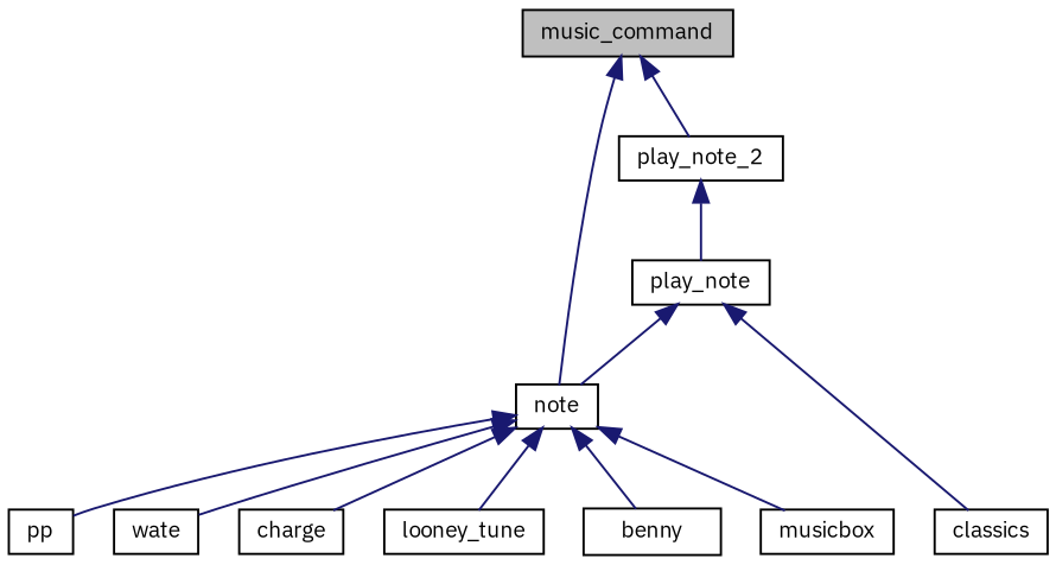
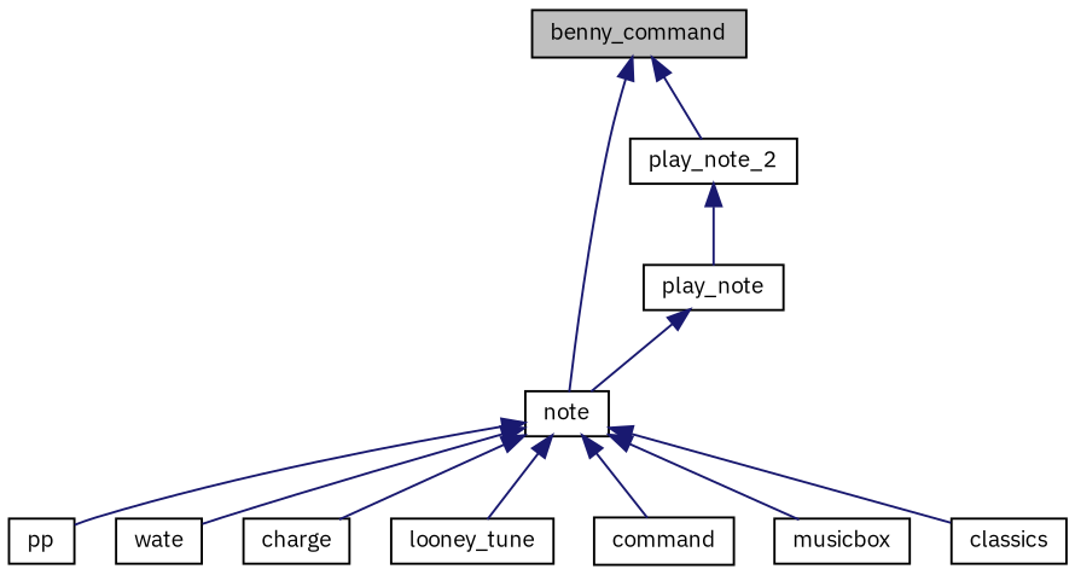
  digraph {
    fontname="IBM Plex Sans"
    rankdir=TB
    node [color=black fillcolor=white fontname="IBM Plex Sans" fontsize=10 shape=record style=filled]
    edge [color=midnightblue dir=back fontname="IBM Plex Sans" fontsize=10 labelfontname=Helvetica labelfontsize=10 style=solid]
-   n1 [fillcolor=grey75 fontcolor=black height=0.2 label=music_command width=0.4]
+   n1 [fillcolor=grey75 fontcolor=black height=0.2 label=benny_command width=0.4]
    n2 [height=0.2 label=note width=0.4]
    n3 [height=0.2 label=play_note_2 width=0.4]
    n4 [height=0.2 label=pp width=0.4]
    n5 [height=0.2 label=wate width=0.4]
    n6 [height=0.2 label=classics width=0.4]
    n7 [height=0.2 label=charge width=0.4]
    n8 [height=0.2 label=looney_tune width=0.4]
-   n9 [height=0.2 label=benny width=0.4]
+   n9 [height=0.2 label=command width=0.4]
    n10 [height=0.2 label=musicbox width=0.4]
    n11 [height=0.2 label=play_note width=0.4]
    n1 -> n2
    n1 -> n3
    n2 -> n4
    n2 -> n5
-   n11 -> n6
+   n2 -> n6
    n2 -> n7
    n2 -> n8
    n2 -> n9
    n2 -> n10
    n3 -> n11
    n11 -> n2
  }
